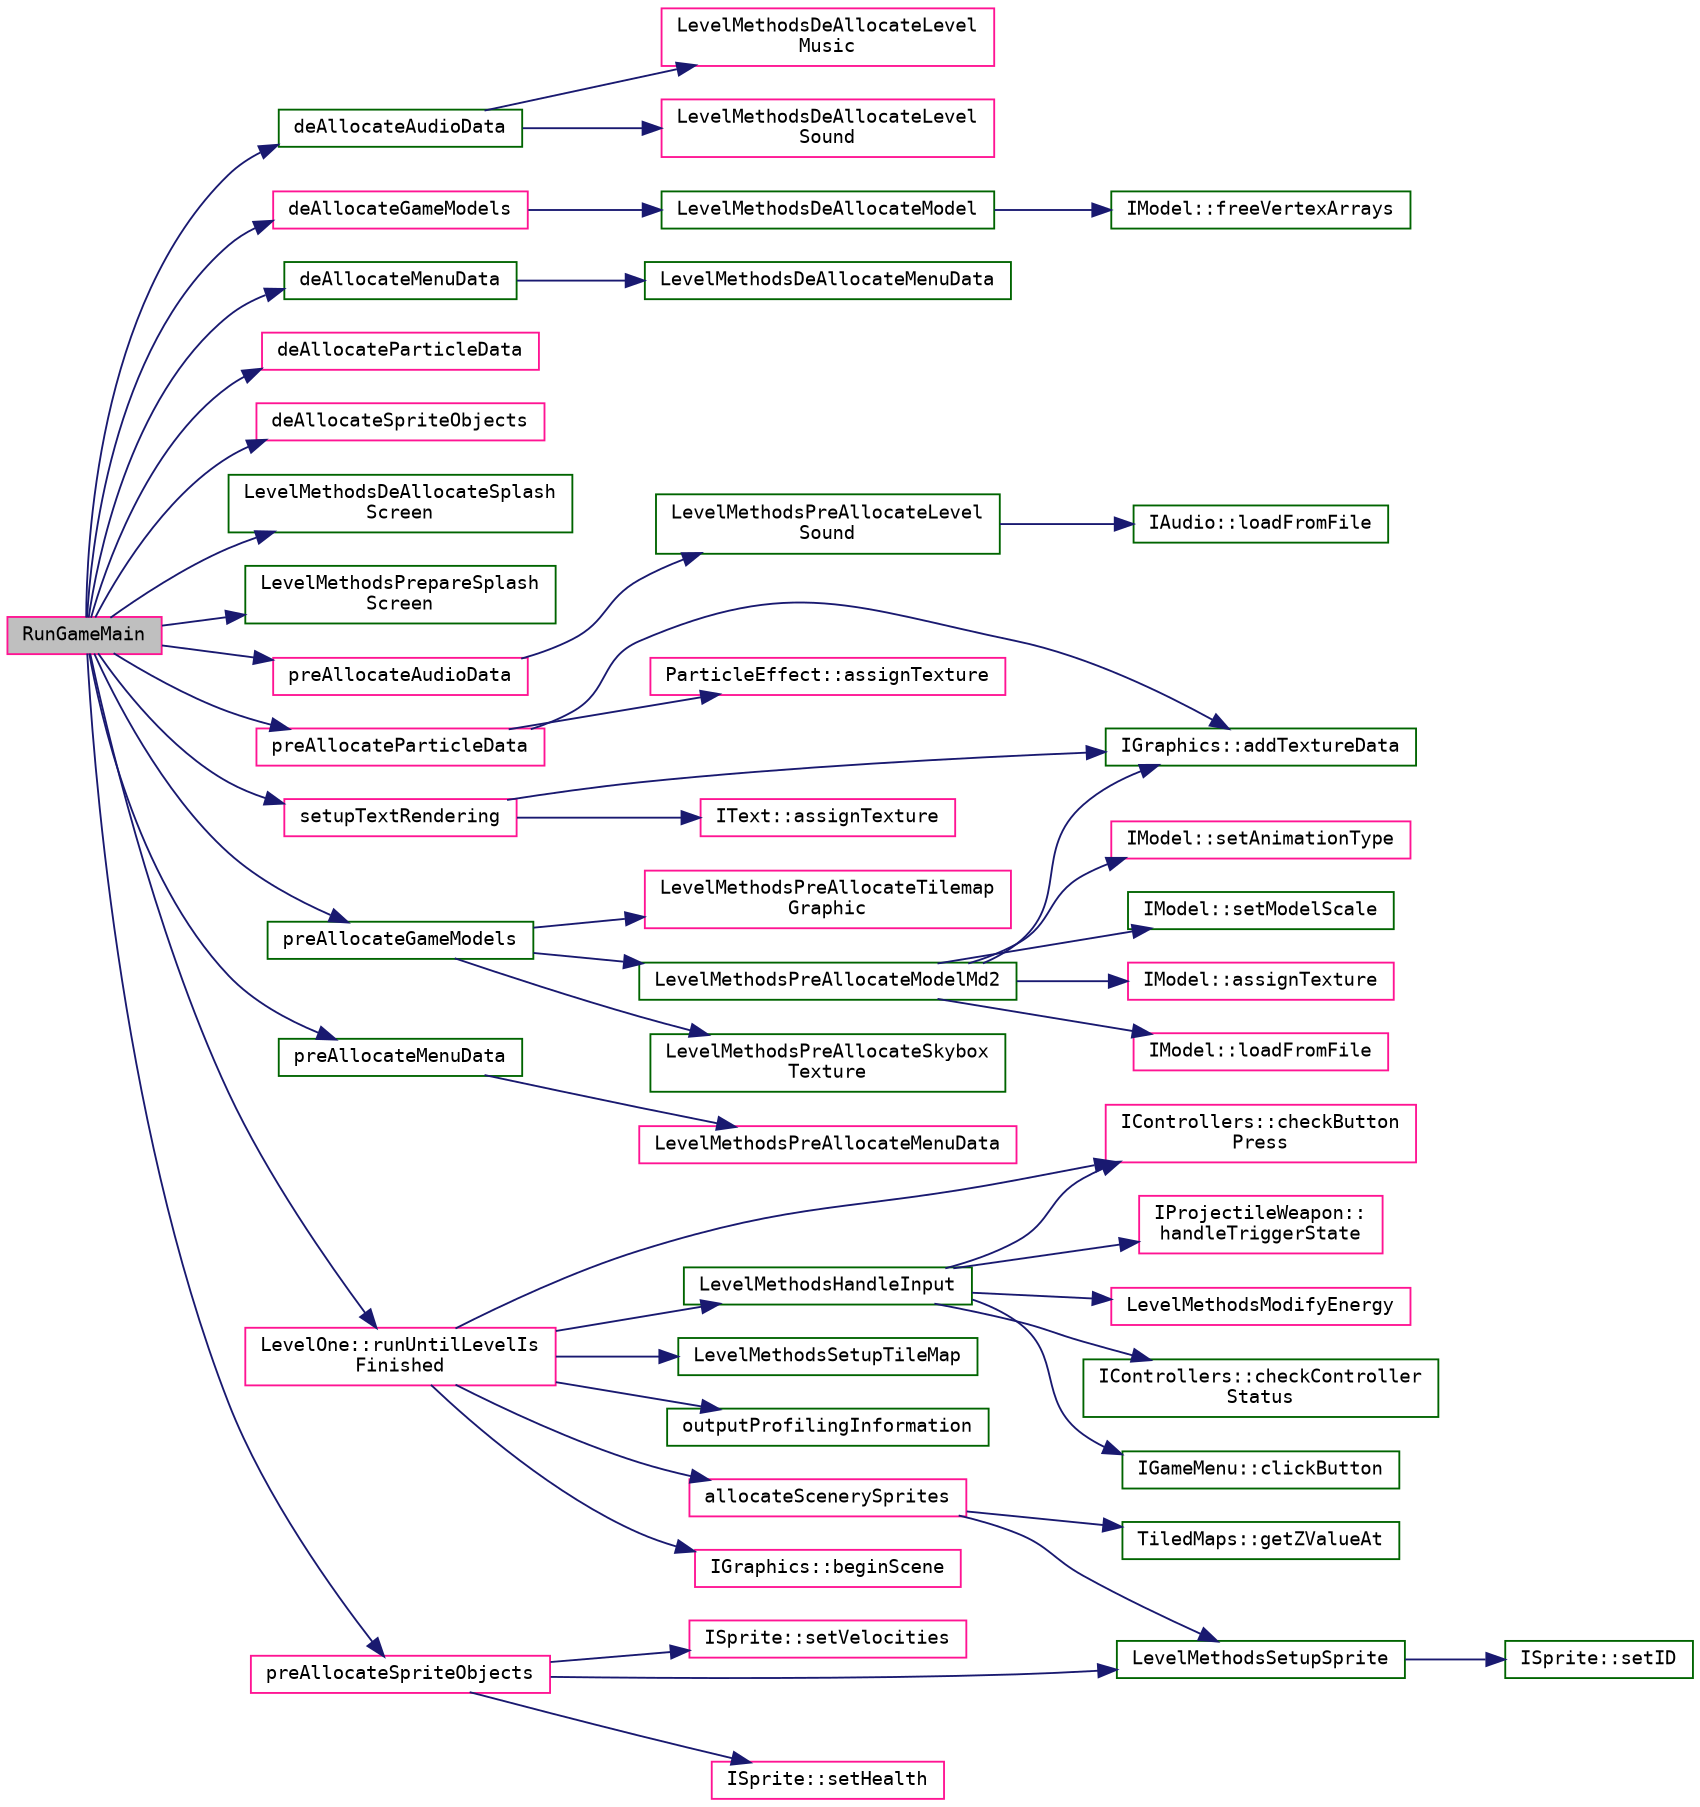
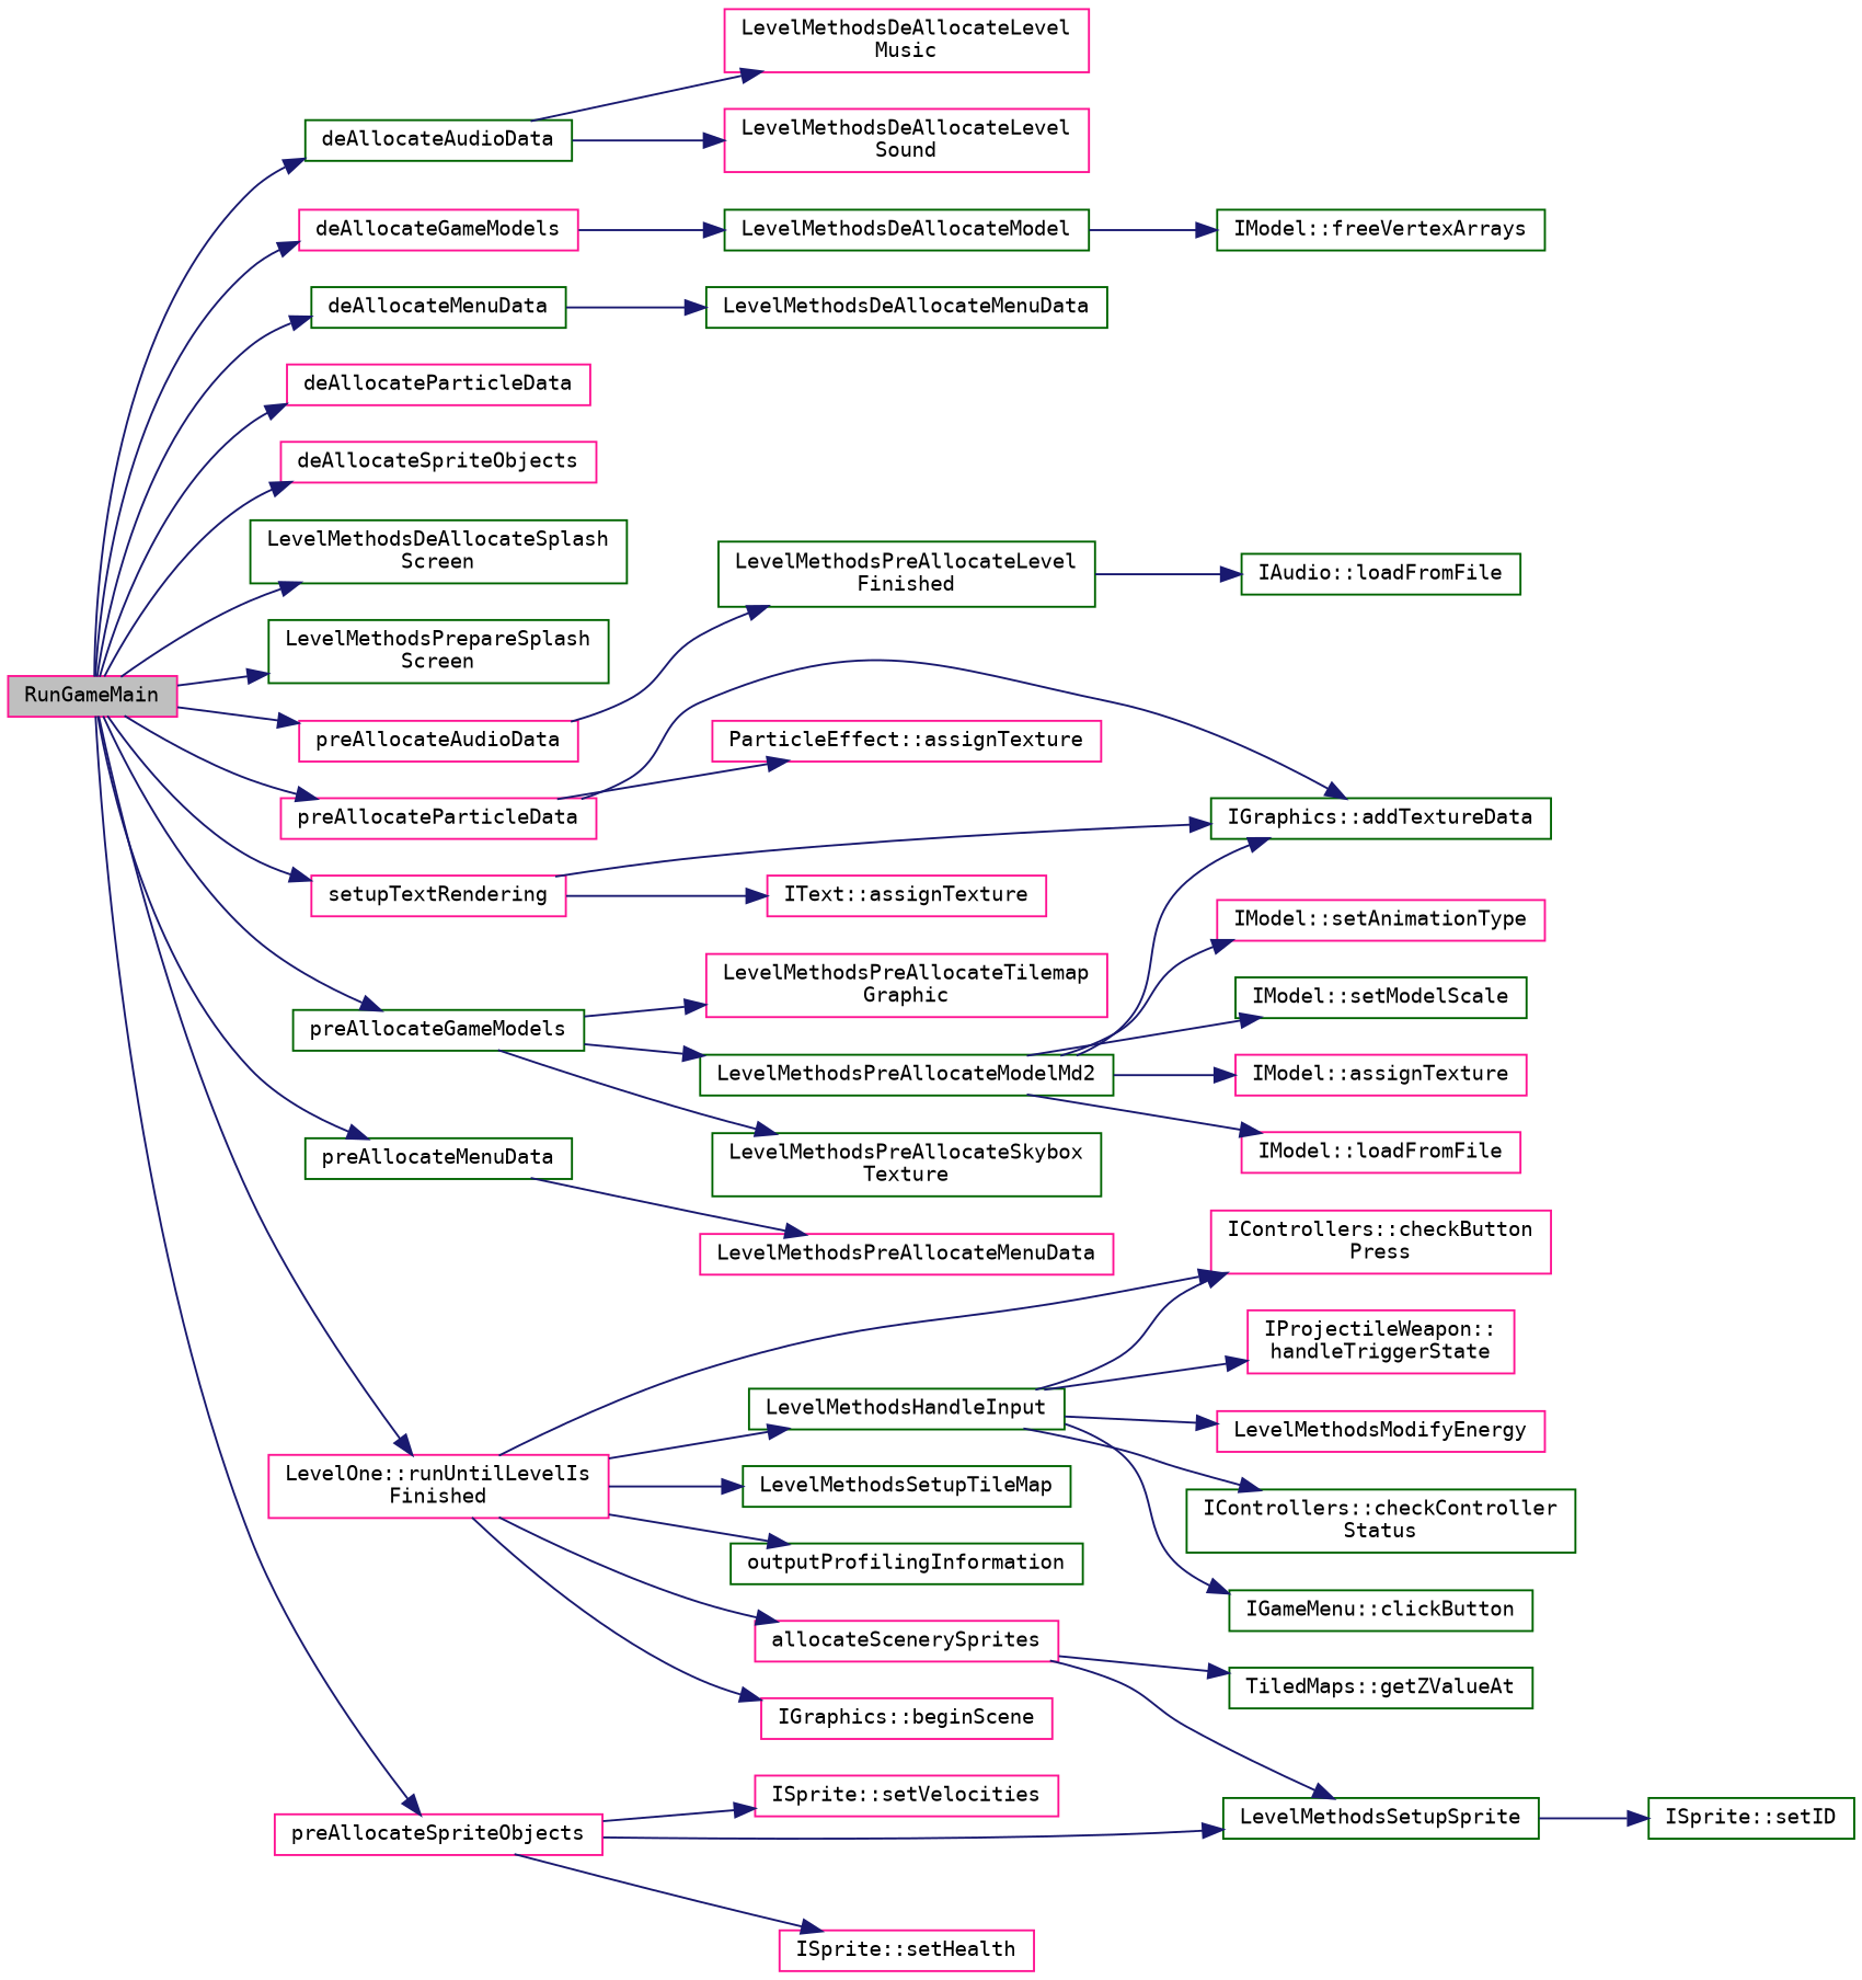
  digraph {
    fontname="DejaVu Sans Mono"
    rankdir=LR
    node [color=deeppink fillcolor=white fontname="DejaVu Sans Mono" fontsize=10 shape=record style=filled]
    edge [color=midnightblue fontname="DejaVu Sans Mono" fontsize=10 labelfontname=Helvetica labelfontsize=10 style=solid]
    n1 [fillcolor=grey75 fontcolor=black height=0.2 label=RunGameMain width=0.4]
    n2 [color=darkgreen height=0.2 label=deAllocateAudioData width=0.4]
    n3 [height=0.2 label=deAllocateGameModels width=0.4]
    n4 [color=darkgreen height=0.2 label=deAllocateMenuData width=0.4]
    n5 [height=0.2 label=deAllocateParticleData width=0.4]
    n6 [height=0.2 label=deAllocateSpriteObjects width=0.4]
    n7 [color=darkgreen height=0.2 label="LevelMethodsDeAllocateSplash\lScreen" width=0.4]
    n8 [color=darkgreen height=0.2 label="LevelMethodsPrepareSplash\lScreen" width=0.4]
    n9 [height=0.2 label=preAllocateAudioData width=0.4]
    n10 [color=darkgreen height=0.2 label=preAllocateGameModels width=0.4]
    n11 [color=darkgreen height=0.2 label=preAllocateMenuData width=0.4]
    n12 [height=0.2 label=preAllocateParticleData width=0.4]
    n13 [height=0.2 label=preAllocateSpriteObjects width=0.4]
    n14 [height=0.2 label="LevelOne::runUntilLevelIs\lFinished" width=0.4]
    n15 [height=0.2 label=setupTextRendering width=0.4]
    n16 [height=0.2 label="LevelMethodsDeAllocateLevel\lMusic" width=0.4]
    n17 [height=0.2 label="LevelMethodsDeAllocateLevel\lSound" width=0.4]
    n18 [color=darkgreen height=0.2 label=LevelMethodsDeAllocateModel width=0.4]
    n19 [color=darkgreen height=0.2 label=LevelMethodsDeAllocateMenuData width=0.4]
-   n20 [color=darkgreen height=0.2 label="LevelMethodsPreAllocateLevel\lSound" width=0.4]
+   n20 [color=darkgreen height=0.2 label="LevelMethodsPreAllocateLevel\lFinished" width=0.4]
    n21 [color=darkgreen height=0.2 label=LevelMethodsPreAllocateModelMd2 width=0.4]
    n22 [color=darkgreen height=0.2 label="LevelMethodsPreAllocateSkybox\lTexture" width=0.4]
    n23 [height=0.2 label="LevelMethodsPreAllocateTilemap\lGraphic" width=0.4]
    n24 [height=0.2 label=LevelMethodsPreAllocateMenuData width=0.4]
    n25 [color=darkgreen height=0.2 label="IGraphics::addTextureData" width=0.4]
    n26 [height=0.2 label="ParticleEffect::assignTexture" width=0.4]
    n27 [color=darkgreen height=0.2 label=LevelMethodsSetupSprite width=0.4]
    n28 [height=0.2 label="ISprite::setHealth" width=0.4]
    n29 [height=0.2 label="ISprite::setVelocities" width=0.4]
    n30 [height=0.2 label=allocateScenerySprites width=0.4]
    n31 [height=0.2 label="IGraphics::beginScene" width=0.4]
    n32 [height=0.2 label="IControllers::checkButton\lPress" width=0.4]
    n33 [color=darkgreen height=0.2 label=LevelMethodsHandleInput width=0.4]
    n34 [color=darkgreen height=0.2 label=LevelMethodsSetupTileMap width=0.4]
    n35 [color=darkgreen height=0.2 label=outputProfilingInformation width=0.4]
    n36 [height=0.2 label="IText::assignTexture" width=0.4]
    n37 [color=darkgreen height=0.2 label="IModel::freeVertexArrays" width=0.4]
    n38 [color=darkgreen height=0.2 label="IAudio::loadFromFile" width=0.4]
    n39 [height=0.2 label="IModel::assignTexture" width=0.4]
    n40 [height=0.2 label="IModel::loadFromFile" width=0.4]
    n41 [height=0.2 label="IModel::setAnimationType" width=0.4]
    n42 [color=darkgreen height=0.2 label="IModel::setModelScale" width=0.4]
    n43 [color=darkgreen height=0.2 label="ISprite::setID" width=0.4]
    n44 [color=darkgreen height=0.2 label="TiledMaps::getZValueAt" width=0.4]
    n45 [color=darkgreen height=0.2 label="IControllers::checkController\lStatus" width=0.4]
    n46 [color=darkgreen height=0.2 label="IGameMenu::clickButton" width=0.4]
    n47 [height=0.2 label="IProjectileWeapon::\lhandleTriggerState" width=0.4]
    n48 [height=0.2 label=LevelMethodsModifyEnergy width=0.4]
    n1 -> n2
    n1 -> n3
    n1 -> n4
    n1 -> n5
    n1 -> n6
    n1 -> n7
    n1 -> n8
    n1 -> n9
    n1 -> n10
    n1 -> n11
    n1 -> n12
    n1 -> n13
    n1 -> n14
    n1 -> n15
    n2 -> n16
    n2 -> n17
    n3 -> n18
    n4 -> n19
    n9 -> n20
    n10 -> n21
    n10 -> n22
    n10 -> n23
    n11 -> n24
    n12 -> n25
    n12 -> n26
    n13 -> n27
    n13 -> n28
    n13 -> n29
    n14 -> n30
    n14 -> n31
    n14 -> n32
    n14 -> n33
    n14 -> n34
    n14 -> n35
    n15 -> n25
    n15 -> n36
    n18 -> n37
    n20 -> n38
    n21 -> n25
    n21 -> n39
    n21 -> n40
    n21 -> n41
    n21 -> n42
    n27 -> n43
    n30 -> n27
    n30 -> n44
    n33 -> n32
    n33 -> n45
    n33 -> n46
    n33 -> n47
    n33 -> n48
  }
